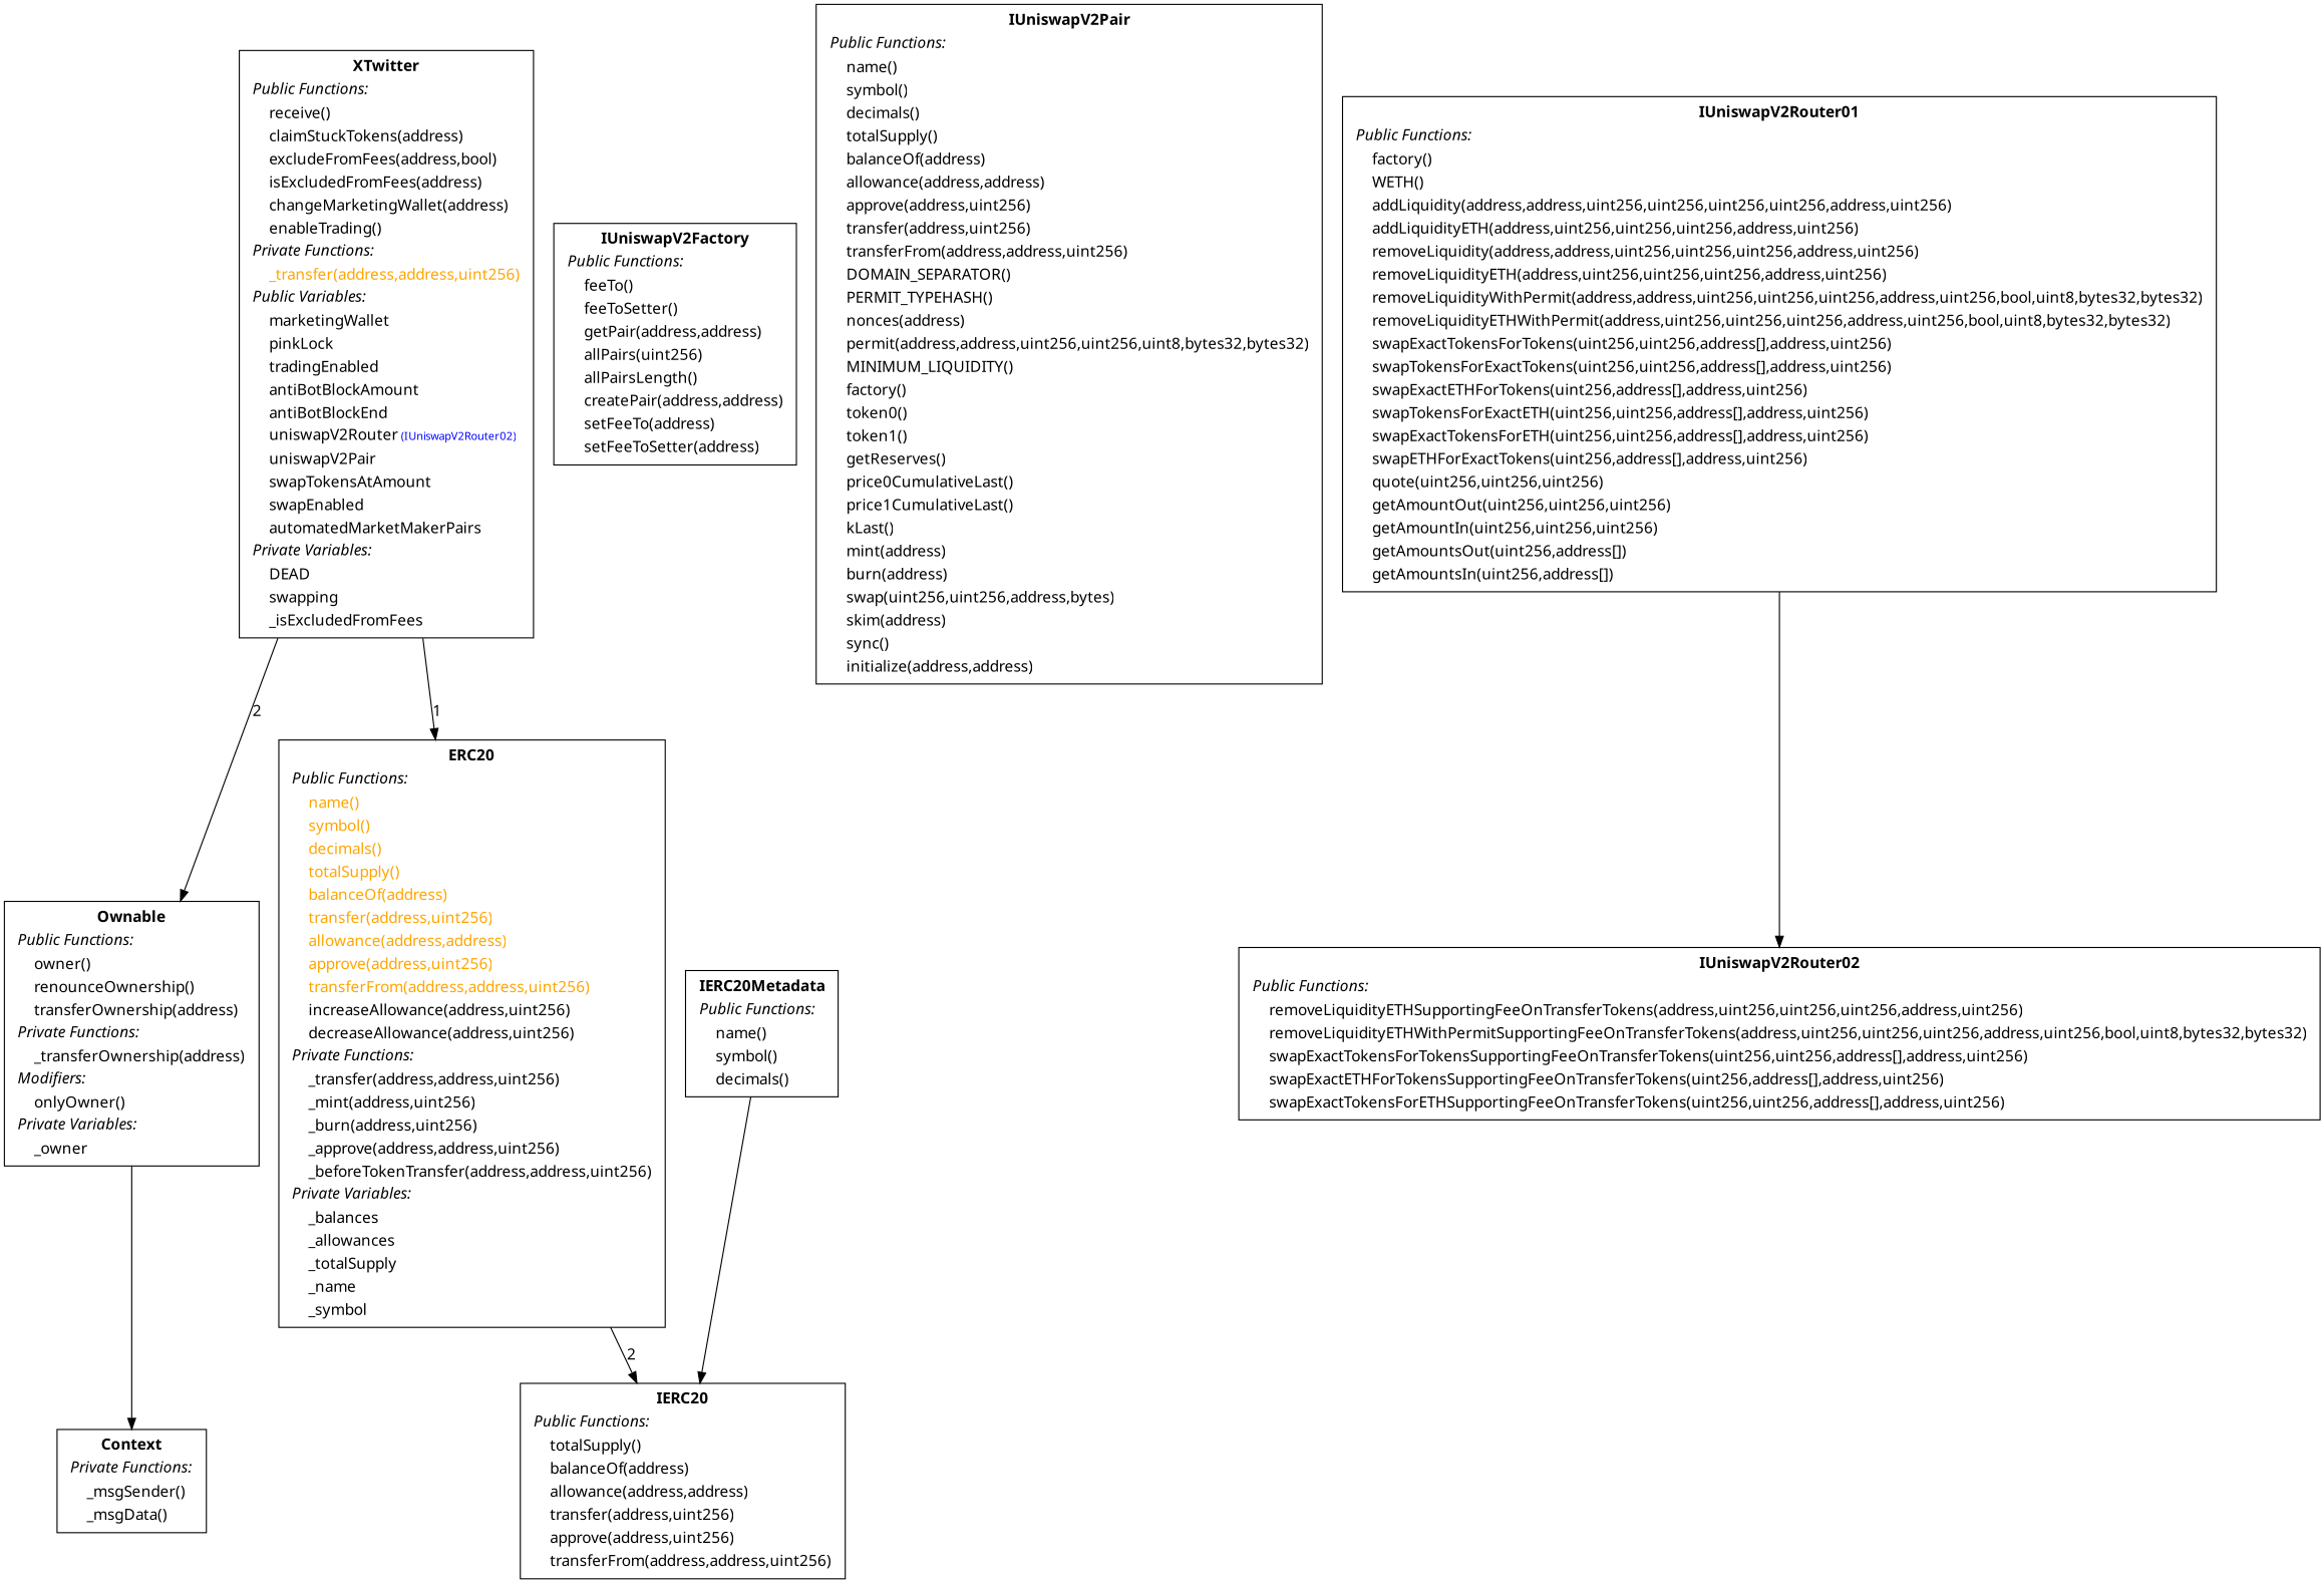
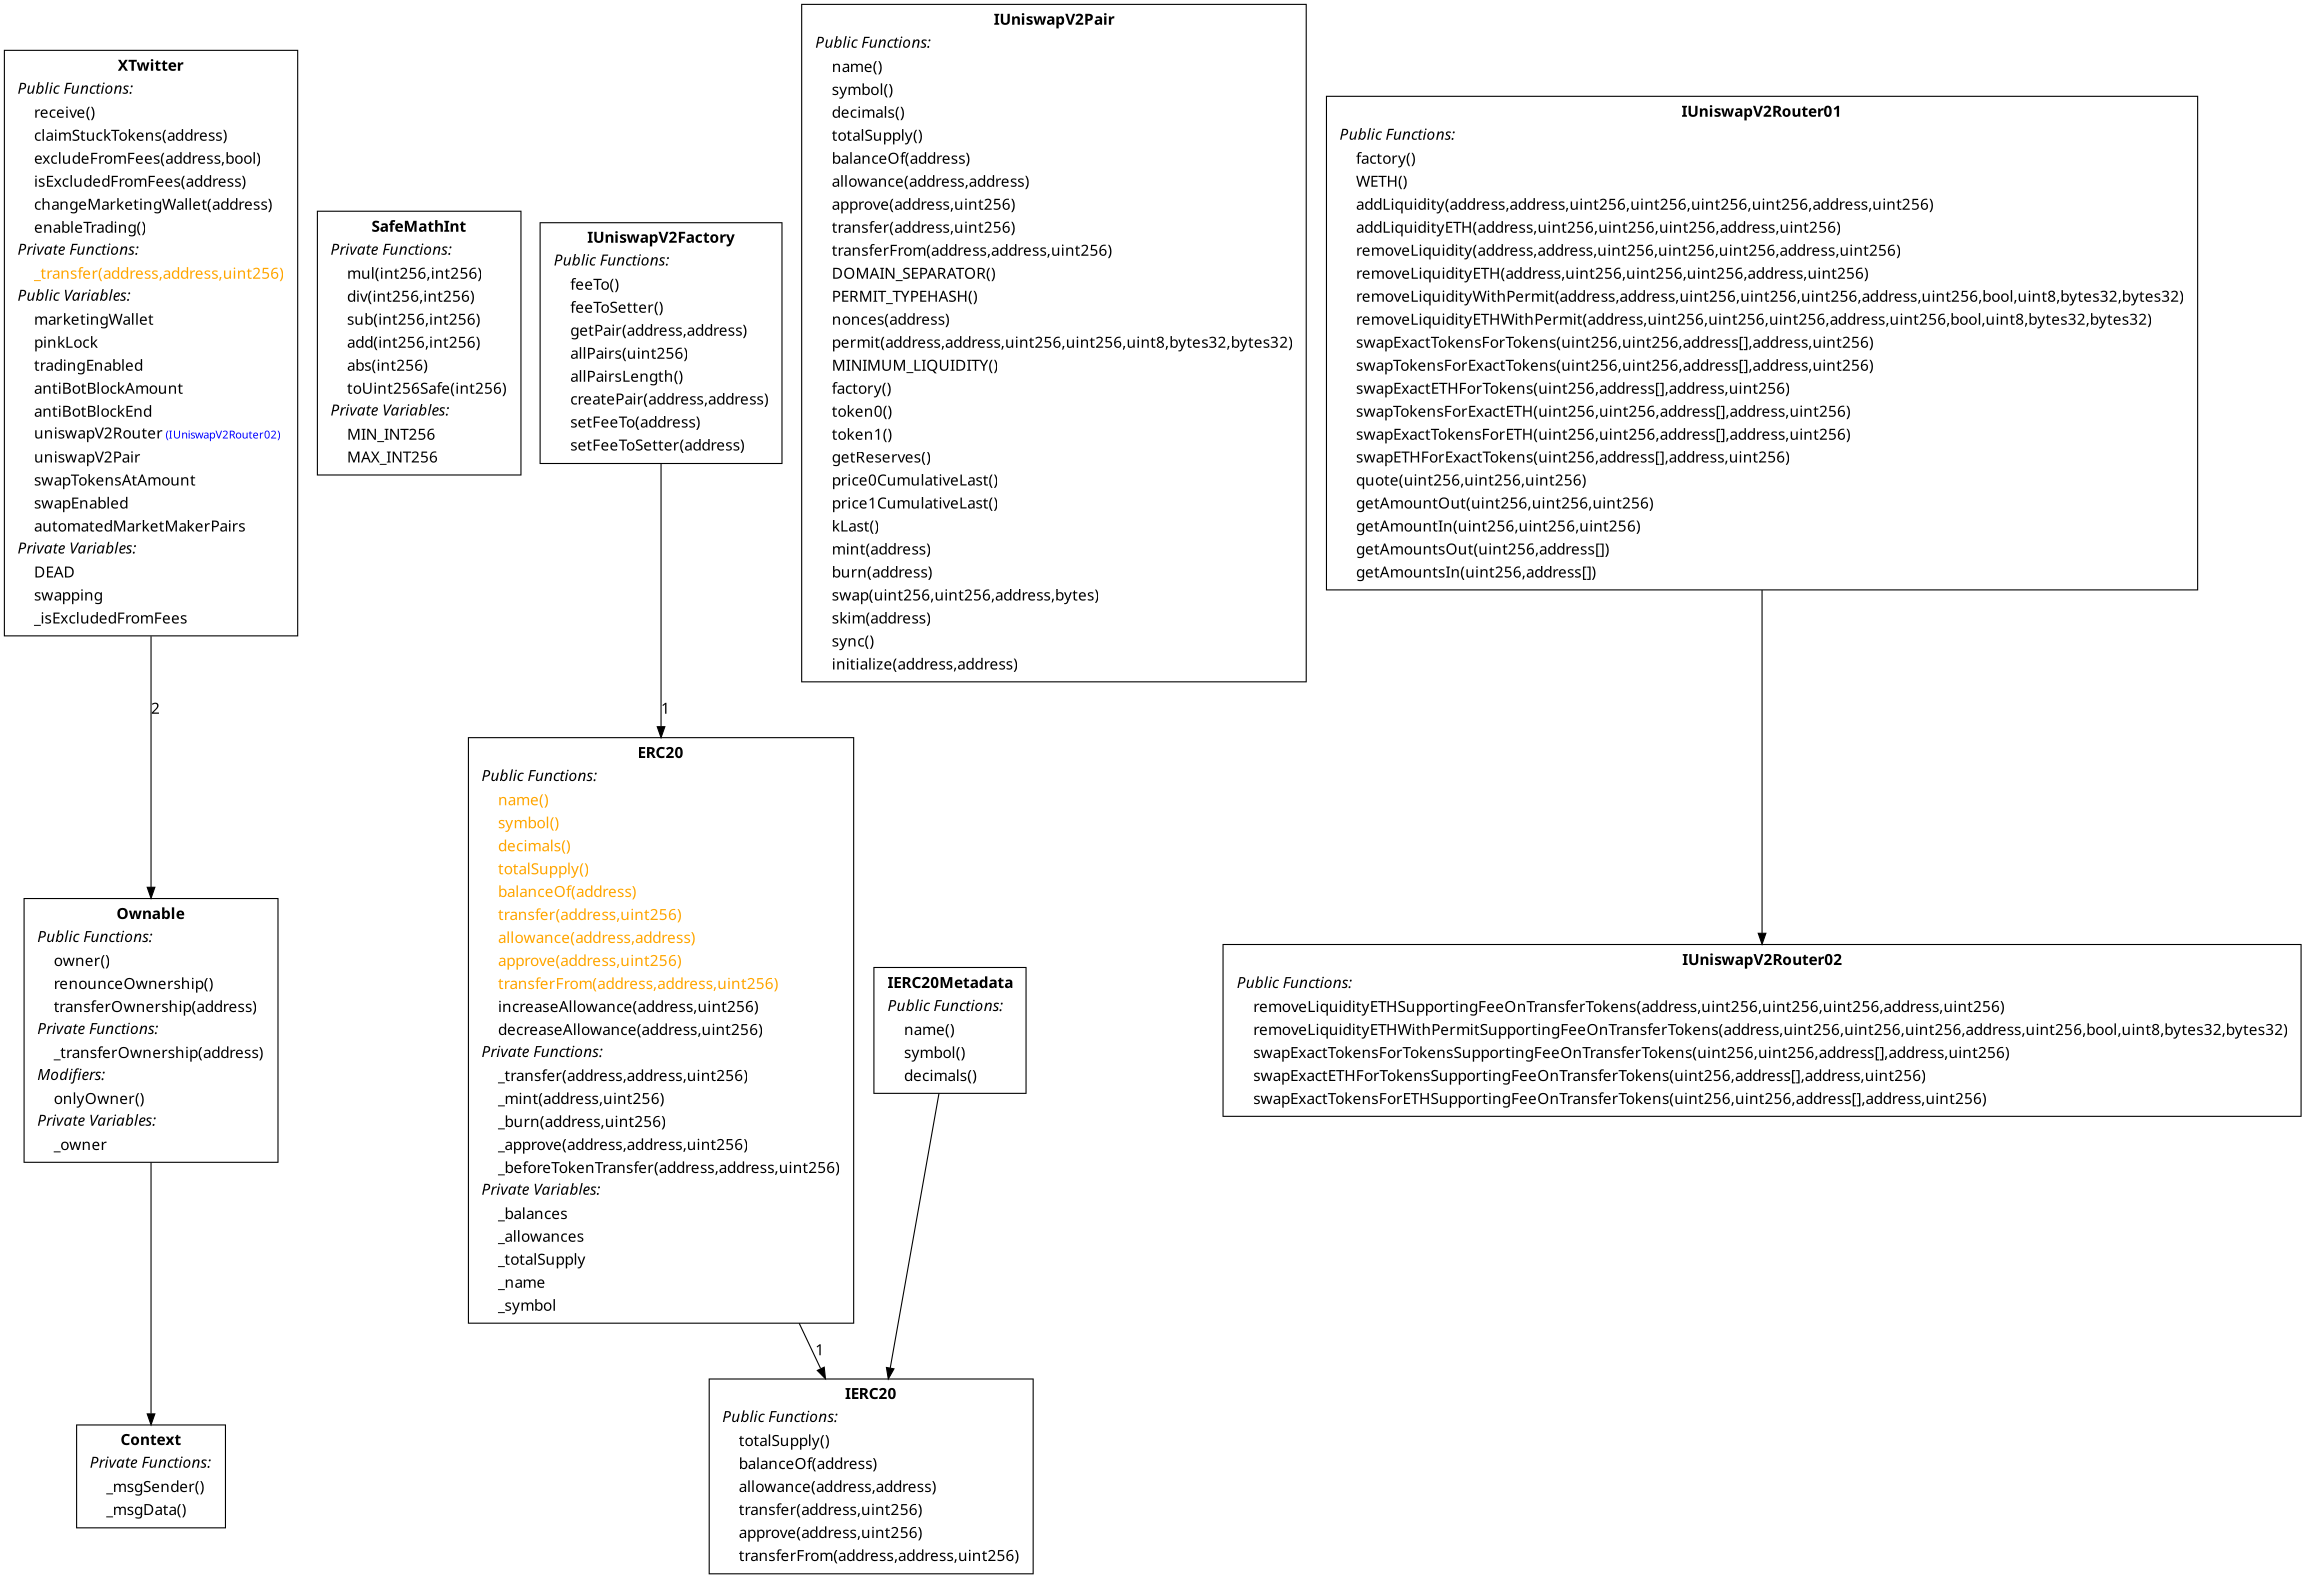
  digraph {
    fontname="Noto Sans"
    node [fontname="Noto Sans" shape=box]
    edge [fontname="Noto Sans"]
    n1 [label=< <TABLE border="0"><TR><TD align="center"><B>Context</B></TD></TR><TR><TD align="left"><I>Private Functions:</I></TD></TR><TR><TD align="left">    _msgSender()</TD></TR><TR><TD align="left">    _msgData()</TD></TR></TABLE> >]
    n2 [label=< <TABLE border="0"><TR><TD align="center"><B>Ownable</B></TD></TR><TR><TD align="left"><I>Public Functions:</I></TD></TR><TR><TD align="left">    owner()</TD></TR><TR><TD align="left">    renounceOwnership()</TD></TR><TR><TD align="left">    transferOwnership(address)</TD></TR><TR><TD align="left"><I>Private Functions:</I></TD></TR><TR><TD align="left">    _transferOwnership(address)</TD></TR><TR><TD align="left"><I>Modifiers:</I></TD></TR><TR><TD align="left">    onlyOwner()</TD></TR><TR><TD align="left"><I>Private Variables:</I></TD></TR><TR><TD align="left">    _owner</TD></TR></TABLE> >]
+   n3 [label=< <TABLE border="0"><TR><TD align="center"><B>SafeMathInt</B></TD></TR><TR><TD align="left"><I>Private Functions:</I></TD></TR><TR><TD align="left">    mul(int256,int256)</TD></TR><TR><TD align="left">    div(int256,int256)</TD></TR><TR><TD align="left">    sub(int256,int256)</TD></TR><TR><TD align="left">    add(int256,int256)</TD></TR><TR><TD align="left">    abs(int256)</TD></TR><TR><TD align="left">    toUint256Safe(int256)</TD></TR><TR><TD align="left"><I>Private Variables:</I></TD></TR><TR><TD align="left">    MIN_INT256</TD></TR><TR><TD align="left">    MAX_INT256</TD></TR></TABLE> >]
    n4 [label=< <TABLE border="0"><TR><TD align="center"><B>IUniswapV2Factory</B></TD></TR><TR><TD align="left"><I>Public Functions:</I></TD></TR><TR><TD align="left">    feeTo()</TD></TR><TR><TD align="left">    feeToSetter()</TD></TR><TR><TD align="left">    getPair(address,address)</TD></TR><TR><TD align="left">    allPairs(uint256)</TD></TR><TR><TD align="left">    allPairsLength()</TD></TR><TR><TD align="left">    createPair(address,address)</TD></TR><TR><TD align="left">    setFeeTo(address)</TD></TR><TR><TD align="left">    setFeeToSetter(address)</TD></TR></TABLE> >]
    n5 [label=< <TABLE border="0"><TR><TD align="center"><B>IUniswapV2Pair</B></TD></TR><TR><TD align="left"><I>Public Functions:</I></TD></TR><TR><TD align="left">    name()</TD></TR><TR><TD align="left">    symbol()</TD></TR><TR><TD align="left">    decimals()</TD></TR><TR><TD align="left">    totalSupply()</TD></TR><TR><TD align="left">    balanceOf(address)</TD></TR><TR><TD align="left">    allowance(address,address)</TD></TR><TR><TD align="left">    approve(address,uint256)</TD></TR><TR><TD align="left">    transfer(address,uint256)</TD></TR><TR><TD align="left">    transferFrom(address,address,uint256)</TD></TR><TR><TD align="left">    DOMAIN_SEPARATOR()</TD></TR><TR><TD align="left">    PERMIT_TYPEHASH()</TD></TR><TR><TD align="left">    nonces(address)</TD></TR><TR><TD align="left">    permit(address,address,uint256,uint256,uint8,bytes32,bytes32)</TD></TR><TR><TD align="left">    MINIMUM_LIQUIDITY()</TD></TR><TR><TD align="left">    factory()</TD></TR><TR><TD align="left">    token0()</TD></TR><TR><TD align="left">    token1()</TD></TR><TR><TD align="left">    getReserves()</TD></TR><TR><TD align="left">    price0CumulativeLast()</TD></TR><TR><TD align="left">    price1CumulativeLast()</TD></TR><TR><TD align="left">    kLast()</TD></TR><TR><TD align="left">    mint(address)</TD></TR><TR><TD align="left">    burn(address)</TD></TR><TR><TD align="left">    swap(uint256,uint256,address,bytes)</TD></TR><TR><TD align="left">    skim(address)</TD></TR><TR><TD align="left">    sync()</TD></TR><TR><TD align="left">    initialize(address,address)</TD></TR></TABLE> >]
    n6 [label=< <TABLE border="0"><TR><TD align="center"><B>IUniswapV2Router01</B></TD></TR><TR><TD align="left"><I>Public Functions:</I></TD></TR><TR><TD align="left">    factory()</TD></TR><TR><TD align="left">    WETH()</TD></TR><TR><TD align="left">    addLiquidity(address,address,uint256,uint256,uint256,uint256,address,uint256)</TD></TR><TR><TD align="left">    addLiquidityETH(address,uint256,uint256,uint256,address,uint256)</TD></TR><TR><TD align="left">    removeLiquidity(address,address,uint256,uint256,uint256,address,uint256)</TD></TR><TR><TD align="left">    removeLiquidityETH(address,uint256,uint256,uint256,address,uint256)</TD></TR><TR><TD align="left">    removeLiquidityWithPermit(address,address,uint256,uint256,uint256,address,uint256,bool,uint8,bytes32,bytes32)</TD></TR><TR><TD align="left">    removeLiquidityETHWithPermit(address,uint256,uint256,uint256,address,uint256,bool,uint8,bytes32,bytes32)</TD></TR><TR><TD align="left">    swapExactTokensForTokens(uint256,uint256,address[],address,uint256)</TD></TR><TR><TD align="left">    swapTokensForExactTokens(uint256,uint256,address[],address,uint256)</TD></TR><TR><TD align="left">    swapExactETHForTokens(uint256,address[],address,uint256)</TD></TR><TR><TD align="left">    swapTokensForExactETH(uint256,uint256,address[],address,uint256)</TD></TR><TR><TD align="left">    swapExactTokensForETH(uint256,uint256,address[],address,uint256)</TD></TR><TR><TD align="left">    swapETHForExactTokens(uint256,address[],address,uint256)</TD></TR><TR><TD align="left">    quote(uint256,uint256,uint256)</TD></TR><TR><TD align="left">    getAmountOut(uint256,uint256,uint256)</TD></TR><TR><TD align="left">    getAmountIn(uint256,uint256,uint256)</TD></TR><TR><TD align="left">    getAmountsOut(uint256,address[])</TD></TR><TR><TD align="left">    getAmountsIn(uint256,address[])</TD></TR></TABLE> >]
    n7 [label=< <TABLE border="0"><TR><TD align="center"><B>IUniswapV2Router02</B></TD></TR><TR><TD align="left"><I>Public Functions:</I></TD></TR><TR><TD align="left">    removeLiquidityETHSupportingFeeOnTransferTokens(address,uint256,uint256,uint256,address,uint256)</TD></TR><TR><TD align="left">    removeLiquidityETHWithPermitSupportingFeeOnTransferTokens(address,uint256,uint256,uint256,address,uint256,bool,uint8,bytes32,bytes32)</TD></TR><TR><TD align="left">    swapExactTokensForTokensSupportingFeeOnTransferTokens(uint256,uint256,address[],address,uint256)</TD></TR><TR><TD align="left">    swapExactETHForTokensSupportingFeeOnTransferTokens(uint256,address[],address,uint256)</TD></TR><TR><TD align="left">    swapExactTokensForETHSupportingFeeOnTransferTokens(uint256,uint256,address[],address,uint256)</TD></TR></TABLE> >]
    n8 [label=< <TABLE border="0"><TR><TD align="center"><B>IERC20</B></TD></TR><TR><TD align="left"><I>Public Functions:</I></TD></TR><TR><TD align="left">    totalSupply()</TD></TR><TR><TD align="left">    balanceOf(address)</TD></TR><TR><TD align="left">    allowance(address,address)</TD></TR><TR><TD align="left">    transfer(address,uint256)</TD></TR><TR><TD align="left">    approve(address,uint256)</TD></TR><TR><TD align="left">    transferFrom(address,address,uint256)</TD></TR></TABLE> >]
    n9 [label=< <TABLE border="0"><TR><TD align="center"><B>IERC20Metadata</B></TD></TR><TR><TD align="left"><I>Public Functions:</I></TD></TR><TR><TD align="left">    name()</TD></TR><TR><TD align="left">    symbol()</TD></TR><TR><TD align="left">    decimals()</TD></TR></TABLE> >]
    n10 [label=< <TABLE border="0"><TR><TD align="center"><B>ERC20</B></TD></TR><TR><TD align="left"><I>Public Functions:</I></TD></TR><TR><TD align="left"><font color="#FFA500">    name()</font></TD></TR><TR><TD align="left"><font color="#FFA500">    symbol()</font></TD></TR><TR><TD align="left"><font color="#FFA500">    decimals()</font></TD></TR><TR><TD align="left"><font color="#FFA500">    totalSupply()</font></TD></TR><TR><TD align="left"><font color="#FFA500">    balanceOf(address)</font></TD></TR><TR><TD align="left"><font color="#FFA500">    transfer(address,uint256)</font></TD></TR><TR><TD align="left"><font color="#FFA500">    allowance(address,address)</font></TD></TR><TR><TD align="left"><font color="#FFA500">    approve(address,uint256)</font></TD></TR><TR><TD align="left"><font color="#FFA500">    transferFrom(address,address,uint256)</font></TD></TR><TR><TD align="left">    increaseAllowance(address,uint256)</TD></TR><TR><TD align="left">    decreaseAllowance(address,uint256)</TD></TR><TR><TD align="left"><I>Private Functions:</I></TD></TR><TR><TD align="left">    _transfer(address,address,uint256)</TD></TR><TR><TD align="left">    _mint(address,uint256)</TD></TR><TR><TD align="left">    _burn(address,uint256)</TD></TR><TR><TD align="left">    _approve(address,address,uint256)</TD></TR><TR><TD align="left">    _beforeTokenTransfer(address,address,uint256)</TD></TR><TR><TD align="left"><I>Private Variables:</I></TD></TR><TR><TD align="left">    _balances</TD></TR><TR><TD align="left">    _allowances</TD></TR><TR><TD align="left">    _totalSupply</TD></TR><TR><TD align="left">    _name</TD></TR><TR><TD align="left">    _symbol</TD></TR></TABLE> >]
    n11 [label=< <TABLE border="0"><TR><TD align="center"><B>XTwitter</B></TD></TR><TR><TD align="left"><I>Public Functions:</I></TD></TR><TR><TD align="left">    receive()</TD></TR><TR><TD align="left">    claimStuckTokens(address)</TD></TR><TR><TD align="left">    excludeFromFees(address,bool)</TD></TR><TR><TD align="left">    isExcludedFromFees(address)</TD></TR><TR><TD align="left">    changeMarketingWallet(address)</TD></TR><TR><TD align="left">    enableTrading()</TD></TR><TR><TD align="left"><I>Private Functions:</I></TD></TR><TR><TD align="left"><font color="#FFA500">    _transfer(address,address,uint256)</font></TD></TR><TR><TD align="left"><I>Public Variables:</I></TD></TR><TR><TD align="left">    marketingWallet</TD></TR><TR><TD align="left">    pinkLock</TD></TR><TR><TD align="left">    tradingEnabled</TD></TR><TR><TD align="left">    antiBotBlockAmount</TD></TR><TR><TD align="left">    antiBotBlockEnd</TD></TR><TR><TD align="left">    uniswapV2Router<font color="blue" POINT-SIZE="10"> (IUniswapV2Router02)</font></TD></TR><TR><TD align="left">    uniswapV2Pair</TD></TR><TR><TD align="left">    swapTokensAtAmount</TD></TR><TR><TD align="left">    swapEnabled</TD></TR><TR><TD align="left">    automatedMarketMakerPairs</TD></TR><TR><TD align="left"><I>Private Variables:</I></TD></TR><TR><TD align="left">    DEAD</TD></TR><TR><TD align="left">    swapping</TD></TR><TR><TD align="left">    _isExcludedFromFees</TD></TR></TABLE> >]
    n2 -> n1
    n6 -> n7
    n9 -> n8
-   n10 -> n8 [label=2]
+   n10 -> n8 [label=1]
    n11 -> n2 [label=2]
-   n11 -> n10 [label=1]
+   n4 -> n10 [label=1]
  }
